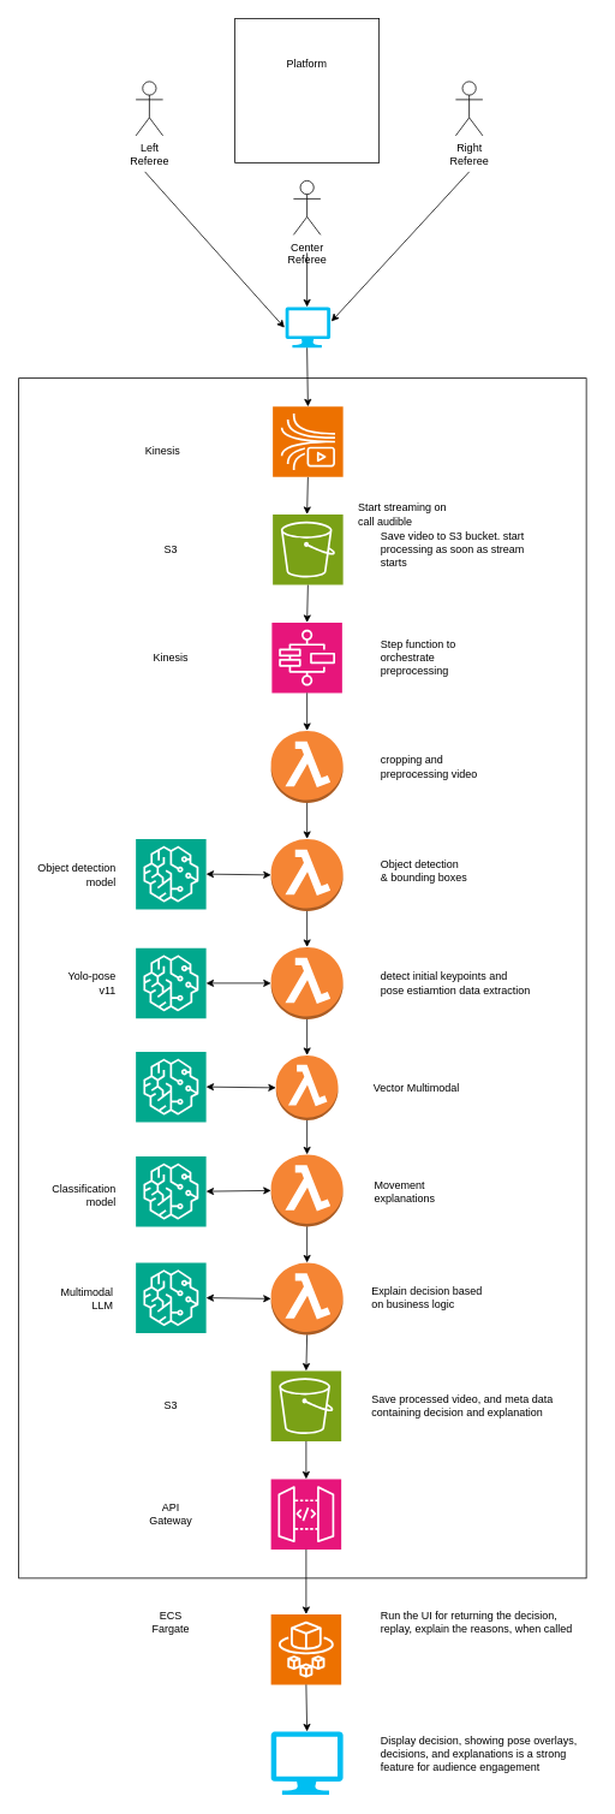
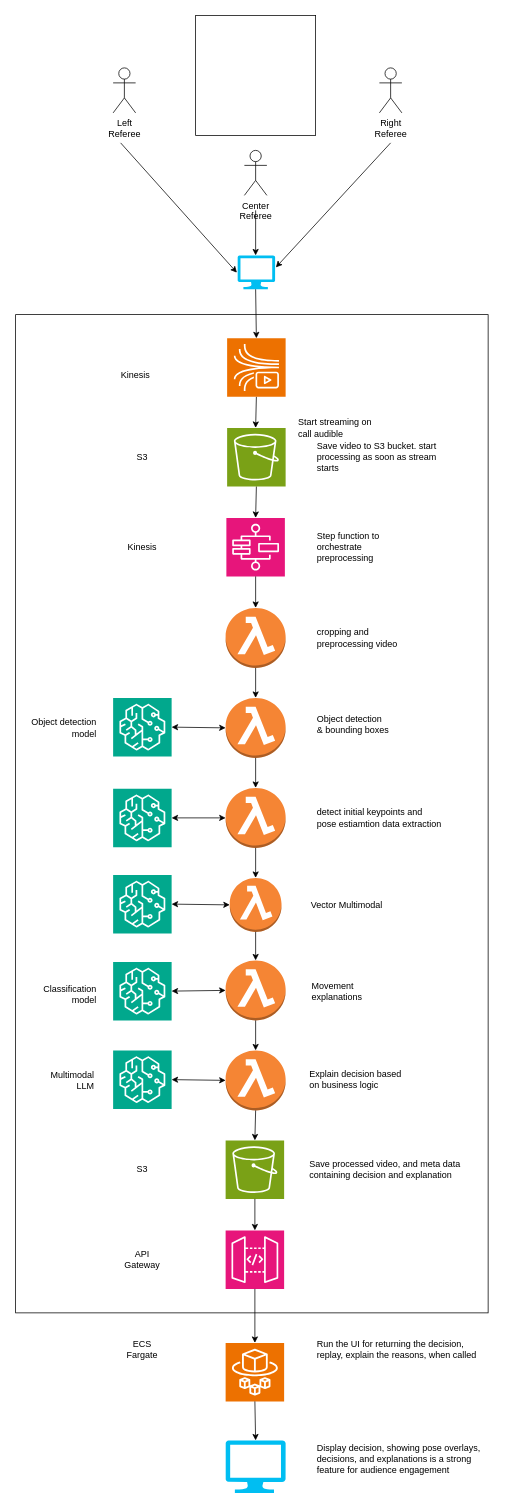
  <mxCell id="0" />
  <mxCell id="1" parent="0" />
  <mxCell id="2" value="" style="rounded=0;whiteSpace=wrap;html=1;" vertex="1" parent="1"><mxGeometry x="20" y="419" width="630" height="1331" as="geometry" /></mxCell>
  <mxCell id="3" value="" style="sketch=0;points=[[0,0,0],[0.25,0,0],[0.5,0,0],[0.75,0,0],[1,0,0],[0,1,0],[0.25,1,0],[0.5,1,0],[0.75,1,0],[1,1,0],[0,0.25,0],[0,0.5,0],[0,0.75,0],[1,0.25,0],[1,0.5,0],[1,0.75,0]];outlineConnect=0;fontColor=#232F3E;fillColor=#E7157B;strokeColor=#ffffff;dashed=0;verticalLabelPosition=bottom;verticalAlign=top;align=center;html=1;fontSize=12;fontStyle=0;aspect=fixed;shape=mxgraph.aws4.resourceIcon;resIcon=mxgraph.aws4.step_functions;" vertex="1" parent="1"><mxGeometry x="301" y="690" width="78" height="78" as="geometry" /></mxCell>
  <mxCell id="4" value="" style="outlineConnect=0;dashed=0;verticalLabelPosition=bottom;verticalAlign=top;align=center;html=1;shape=mxgraph.aws3.lambda_function;fillColor=#F58534;gradientColor=none;" vertex="1" parent="1"><mxGeometry x="300" y="1050" width="80" height="80" as="geometry" /></mxCell>
  <mxCell id="5" value="" style="outlineConnect=0;dashed=0;verticalLabelPosition=bottom;verticalAlign=top;align=center;html=1;shape=mxgraph.aws3.lambda_function;fillColor=#F58534;gradientColor=none;" vertex="1" parent="1"><mxGeometry x="300" y="810" width="80" height="80" as="geometry" /></mxCell>
  <mxCell id="6" value="" style="outlineConnect=0;dashed=0;verticalLabelPosition=bottom;verticalAlign=top;align=center;html=1;shape=mxgraph.aws3.lambda_function;fillColor=#F58534;gradientColor=none;" vertex="1" parent="1"><mxGeometry x="300" y="930" width="80" height="80" as="geometry" /></mxCell>
  <mxCell id="7" value="" style="endArrow=classic;html=1;rounded=0;exitX=0.5;exitY=1;exitDx=0;exitDy=0;exitPerimeter=0;entryX=0.5;entryY=0;entryDx=0;entryDy=0;entryPerimeter=0;" edge="1" parent="1" source="3" target="5"><mxGeometry width="50" height="50" relative="1" as="geometry"><mxPoint x="360" y="850" as="sourcePoint" /><mxPoint x="410" y="800" as="targetPoint" /></mxGeometry></mxCell>
  <mxCell id="8" value="cropping and preprocessing video" style="text;html=1;align=left;verticalAlign=middle;whiteSpace=wrap;rounded=0;" vertex="1" parent="1"><mxGeometry x="420" y="835" width="140" height="30" as="geometry" /></mxCell>
  <mxCell id="9" value="detect initial keypoints and pose estiamtion data extraction" style="text;html=1;align=left;verticalAlign=middle;whiteSpace=wrap;rounded=0;" vertex="1" parent="1"><mxGeometry x="420" y="1070" width="170" height="40" as="geometry" /></mxCell>
  <mxCell id="10" value="Object detection &amp;amp; bounding boxes" style="text;html=1;align=left;verticalAlign=middle;whiteSpace=wrap;rounded=0;" vertex="1" parent="1"><mxGeometry x="420" y="950" width="100" height="30" as="geometry" /></mxCell>
  <mxCell id="11" value="" style="endArrow=classic;html=1;rounded=0;exitX=0.5;exitY=1;exitDx=0;exitDy=0;exitPerimeter=0;entryX=0.5;entryY=0;entryDx=0;entryDy=0;entryPerimeter=0;" edge="1" parent="1" source="5" target="6"><mxGeometry width="50" height="50" relative="1" as="geometry"><mxPoint x="360" y="1090" as="sourcePoint" /><mxPoint x="410" y="1040" as="targetPoint" /></mxGeometry></mxCell>
  <mxCell id="12" value="" style="endArrow=classic;html=1;rounded=0;exitX=0.5;exitY=1;exitDx=0;exitDy=0;exitPerimeter=0;entryX=0.5;entryY=0;entryDx=0;entryDy=0;entryPerimeter=0;" edge="1" parent="1" source="6" target="4"><mxGeometry width="50" height="50" relative="1" as="geometry"><mxPoint x="360" y="1090" as="sourcePoint" /><mxPoint x="410" y="1040" as="targetPoint" /></mxGeometry></mxCell>
  <mxCell id="13" value="" style="sketch=0;points=[[0,0,0],[0.25,0,0],[0.5,0,0],[0.75,0,0],[1,0,0],[0,1,0],[0.25,1,0],[0.5,1,0],[0.75,1,0],[1,1,0],[0,0.25,0],[0,0.5,0],[0,0.75,0],[1,0.25,0],[1,0.5,0],[1,0.75,0]];outlineConnect=0;fontColor=#232F3E;fillColor=#01A88D;strokeColor=#ffffff;dashed=0;verticalLabelPosition=bottom;verticalAlign=top;align=center;html=1;fontSize=12;fontStyle=0;aspect=fixed;shape=mxgraph.aws4.resourceIcon;resIcon=mxgraph.aws4.sagemaker;" vertex="1" parent="1"><mxGeometry x="150" y="930" width="78" height="78" as="geometry" /></mxCell>
  <mxCell id="14" value="" style="endArrow=classic;startArrow=classic;html=1;rounded=0;exitX=1;exitY=0.5;exitDx=0;exitDy=0;exitPerimeter=0;" edge="1" parent="1" source="13"><mxGeometry width="50" height="50" relative="1" as="geometry"><mxPoint x="360" y="1030" as="sourcePoint" /><mxPoint x="300" y="970" as="targetPoint" /></mxGeometry></mxCell>
  <mxCell id="15" value="" style="sketch=0;points=[[0,0,0],[0.25,0,0],[0.5,0,0],[0.75,0,0],[1,0,0],[0,1,0],[0.25,1,0],[0.5,1,0],[0.75,1,0],[1,1,0],[0,0.25,0],[0,0.5,0],[0,0.75,0],[1,0.25,0],[1,0.5,0],[1,0.75,0]];outlineConnect=0;fontColor=#232F3E;fillColor=#01A88D;strokeColor=#ffffff;dashed=0;verticalLabelPosition=bottom;verticalAlign=top;align=center;html=1;fontSize=12;fontStyle=0;aspect=fixed;shape=mxgraph.aws4.resourceIcon;resIcon=mxgraph.aws4.sagemaker;" vertex="1" parent="1"><mxGeometry x="150" y="1051" width="78" height="78" as="geometry" /></mxCell>
  <mxCell id="16" value="" style="endArrow=classic;startArrow=classic;html=1;rounded=0;exitX=1;exitY=0.5;exitDx=0;exitDy=0;exitPerimeter=0;entryX=0;entryY=0.5;entryDx=0;entryDy=0;entryPerimeter=0;" edge="1" parent="1" source="15" target="4"><mxGeometry width="50" height="50" relative="1" as="geometry"><mxPoint x="360" y="1030" as="sourcePoint" /><mxPoint x="410" y="980" as="targetPoint" /></mxGeometry></mxCell>
  <mxCell id="17" value="" style="outlineConnect=0;dashed=0;verticalLabelPosition=bottom;verticalAlign=top;align=center;html=1;shape=mxgraph.aws3.lambda_function;fillColor=#F58534;gradientColor=none;" vertex="1" parent="1"><mxGeometry x="300" y="1280" width="80" height="80" as="geometry" /></mxCell>
  <mxCell id="18" value="" style="sketch=0;points=[[0,0,0],[0.25,0,0],[0.5,0,0],[0.75,0,0],[1,0,0],[0,1,0],[0.25,1,0],[0.5,1,0],[0.75,1,0],[1,1,0],[0,0.25,0],[0,0.5,0],[0,0.75,0],[1,0.25,0],[1,0.5,0],[1,0.75,0]];outlineConnect=0;fontColor=#232F3E;fillColor=#01A88D;strokeColor=#ffffff;dashed=0;verticalLabelPosition=bottom;verticalAlign=top;align=center;html=1;fontSize=12;fontStyle=0;aspect=fixed;shape=mxgraph.aws4.resourceIcon;resIcon=mxgraph.aws4.sagemaker;" vertex="1" parent="1"><mxGeometry x="150" y="1282" width="78" height="78" as="geometry" /></mxCell>
  <mxCell id="19" value="" style="endArrow=classic;startArrow=classic;html=1;rounded=0;entryX=0;entryY=0.5;entryDx=0;entryDy=0;entryPerimeter=0;exitX=1;exitY=0.5;exitDx=0;exitDy=0;exitPerimeter=0;" edge="1" parent="1" source="18" target="17"><mxGeometry width="50" height="50" relative="1" as="geometry"><mxPoint x="230" y="1320" as="sourcePoint" /><mxPoint x="280" y="1270" as="targetPoint" /></mxGeometry></mxCell>
  <mxCell id="20" value="Movement explanations" style="text;html=1;align=left;verticalAlign=middle;whiteSpace=wrap;rounded=0;" vertex="1" parent="1"><mxGeometry x="413" y="1306" width="80" height="30" as="geometry" /></mxCell>
- <mxCell id="21" value="Yolo-pose v11" style="text;html=1;align=right;verticalAlign=middle;whiteSpace=wrap;rounded=0;" vertex="1" parent="1"><mxGeometry x="70" y="1075" width="60" height="30" as="geometry" /></mxCell>
  <mxCell id="22" value="Object detection model" style="text;html=1;align=right;verticalAlign=middle;whiteSpace=wrap;rounded=0;" vertex="1" parent="1"><mxGeometry x="30" y="955" width="100" height="30" as="geometry" /></mxCell>
  <mxCell id="23" value="Classification model" style="text;html=1;align=right;verticalAlign=middle;whiteSpace=wrap;rounded=0;" vertex="1" parent="1"><mxGeometry x="60" y="1310" width="70" height="30" as="geometry" /></mxCell>
  <mxCell id="24" value="Step function to orchestrate preprocessing" style="text;html=1;align=left;verticalAlign=middle;whiteSpace=wrap;rounded=0;" vertex="1" parent="1"><mxGeometry x="420" y="706" width="120" height="46" as="geometry" /></mxCell>
  <mxCell id="25" value="" style="outlineConnect=0;dashed=0;verticalLabelPosition=bottom;verticalAlign=top;align=center;html=1;shape=mxgraph.aws3.lambda_function;fillColor=#F58534;gradientColor=none;" vertex="1" parent="1"><mxGeometry x="300" y="1400" width="80" height="80" as="geometry" /></mxCell>
  <mxCell id="26" value="Multimodal LLM" style="text;html=1;align=right;verticalAlign=middle;whiteSpace=wrap;rounded=0;" vertex="1" parent="1"><mxGeometry x="67" y="1425" width="60" height="30" as="geometry" /></mxCell>
  <mxCell id="27" value="" style="sketch=0;points=[[0,0,0],[0.25,0,0],[0.5,0,0],[0.75,0,0],[1,0,0],[0,1,0],[0.25,1,0],[0.5,1,0],[0.75,1,0],[1,1,0],[0,0.25,0],[0,0.5,0],[0,0.75,0],[1,0.25,0],[1,0.5,0],[1,0.75,0]];outlineConnect=0;fontColor=#232F3E;fillColor=#01A88D;strokeColor=#ffffff;dashed=0;verticalLabelPosition=bottom;verticalAlign=top;align=center;html=1;fontSize=12;fontStyle=0;aspect=fixed;shape=mxgraph.aws4.resourceIcon;resIcon=mxgraph.aws4.sagemaker;" vertex="1" parent="1"><mxGeometry x="150" y="1400" width="78" height="78" as="geometry" /></mxCell>
  <mxCell id="28" value="" style="endArrow=classic;startArrow=classic;html=1;rounded=0;exitX=1;exitY=0.5;exitDx=0;exitDy=0;exitPerimeter=0;entryX=0;entryY=0.5;entryDx=0;entryDy=0;entryPerimeter=0;" edge="1" parent="1" source="27" target="25"><mxGeometry width="50" height="50" relative="1" as="geometry"><mxPoint x="360" y="1380" as="sourcePoint" /><mxPoint x="410" y="1330" as="targetPoint" /></mxGeometry></mxCell>
  <mxCell id="29" value="Explain decision based on business logic" style="text;html=1;align=left;verticalAlign=middle;whiteSpace=wrap;rounded=0;" vertex="1" parent="1"><mxGeometry x="410" y="1424" width="130" height="30" as="geometry" /></mxCell>
  <mxCell id="30" value="" style="endArrow=classic;html=1;rounded=0;exitX=0.5;exitY=1;exitDx=0;exitDy=0;exitPerimeter=0;entryX=0.5;entryY=0;entryDx=0;entryDy=0;entryPerimeter=0;" edge="1" parent="1" source="17" target="25"><mxGeometry width="50" height="50" relative="1" as="geometry"><mxPoint x="360" y="1440" as="sourcePoint" /><mxPoint x="410" y="1390" as="targetPoint" /></mxGeometry></mxCell>
  <mxCell id="31" value="ECS Fargate" style="text;html=1;align=center;verticalAlign=middle;whiteSpace=wrap;rounded=0;" vertex="1" parent="1"><mxGeometry x="159" y="1784" width="60" height="30" as="geometry" /></mxCell>
  <mxCell id="32" value="Run the UI for returning the decision, replay, explain the reasons, when called" style="text;html=1;align=left;verticalAlign=middle;whiteSpace=wrap;rounded=0;" vertex="1" parent="1"><mxGeometry x="420" y="1784" width="220" height="30" as="geometry" /></mxCell>
  <mxCell id="33" value="" style="endArrow=classic;html=1;rounded=0;entryX=0.5;entryY=0;entryDx=0;entryDy=0;entryPerimeter=0;exitX=0.5;exitY=1;exitDx=0;exitDy=0;exitPerimeter=0;" edge="1" parent="1" source="34" target="3"><mxGeometry width="50" height="50" relative="1" as="geometry"><mxPoint x="340" y="650" as="sourcePoint" /><mxPoint x="410" y="560" as="targetPoint" /></mxGeometry></mxCell>
  <mxCell id="34" value="" style="sketch=0;points=[[0,0,0],[0.25,0,0],[0.5,0,0],[0.75,0,0],[1,0,0],[0,1,0],[0.25,1,0],[0.5,1,0],[0.75,1,0],[1,1,0],[0,0.25,0],[0,0.5,0],[0,0.75,0],[1,0.25,0],[1,0.5,0],[1,0.75,0]];outlineConnect=0;fontColor=#232F3E;fillColor=#7AA116;strokeColor=#ffffff;dashed=0;verticalLabelPosition=bottom;verticalAlign=top;align=center;html=1;fontSize=12;fontStyle=0;aspect=fixed;shape=mxgraph.aws4.resourceIcon;resIcon=mxgraph.aws4.s3;" vertex="1" parent="1"><mxGeometry x="302" y="570" width="78" height="78" as="geometry" /></mxCell>
  <mxCell id="35" value="" style="sketch=0;points=[[0,0,0],[0.25,0,0],[0.5,0,0],[0.75,0,0],[1,0,0],[0,1,0],[0.25,1,0],[0.5,1,0],[0.75,1,0],[1,1,0],[0,0.25,0],[0,0.5,0],[0,0.75,0],[1,0.25,0],[1,0.5,0],[1,0.75,0]];outlineConnect=0;fontColor=#232F3E;fillColor=#ED7100;strokeColor=#ffffff;dashed=0;verticalLabelPosition=bottom;verticalAlign=top;align=center;html=1;fontSize=12;fontStyle=0;aspect=fixed;shape=mxgraph.aws4.resourceIcon;resIcon=mxgraph.aws4.fargate;" vertex="1" parent="1"><mxGeometry x="300" y="1790" width="78" height="78" as="geometry" /></mxCell>
  <mxCell id="36" value="" style="sketch=0;points=[[0,0,0],[0.25,0,0],[0.5,0,0],[0.75,0,0],[1,0,0],[0,1,0],[0.25,1,0],[0.5,1,0],[0.75,1,0],[1,1,0],[0,0.25,0],[0,0.5,0],[0,0.75,0],[1,0.25,0],[1,0.5,0],[1,0.75,0]];outlineConnect=0;fontColor=#232F3E;fillColor=#7AA116;strokeColor=#ffffff;dashed=0;verticalLabelPosition=bottom;verticalAlign=top;align=center;html=1;fontSize=12;fontStyle=0;aspect=fixed;shape=mxgraph.aws4.resourceIcon;resIcon=mxgraph.aws4.s3;" vertex="1" parent="1"><mxGeometry x="300" y="1520" width="78" height="78" as="geometry" /></mxCell>
  <mxCell id="37" value="Save processed video, and meta data containing decision and explanation" style="text;html=1;align=left;verticalAlign=middle;whiteSpace=wrap;rounded=0;" vertex="1" parent="1"><mxGeometry x="410" y="1544" width="220" height="30" as="geometry" /></mxCell>
  <mxCell id="38" value="" style="verticalLabelPosition=bottom;html=1;verticalAlign=top;align=center;strokeColor=none;fillColor=#00BEF2;shape=mxgraph.azure.computer;pointerEvents=1;" vertex="1" parent="1"><mxGeometry x="300" y="1920" width="80" height="70" as="geometry" /></mxCell>
  <mxCell id="39" value="Display decision, showing pose overlays, decisions, and explanations is a strong feature for audience engagement" style="text;html=1;align=left;verticalAlign=middle;whiteSpace=wrap;rounded=0;" vertex="1" parent="1"><mxGeometry x="420" y="1920" width="240" height="50" as="geometry" /></mxCell>
  <mxCell id="40" value="" style="endArrow=classic;html=1;rounded=0;exitX=0.5;exitY=1;exitDx=0;exitDy=0;exitPerimeter=0;entryX=0.5;entryY=0;entryDx=0;entryDy=0;entryPerimeter=0;" edge="1" parent="1" source="35" target="38"><mxGeometry width="50" height="50" relative="1" as="geometry"><mxPoint x="360" y="1970" as="sourcePoint" /><mxPoint x="410" y="1920" as="targetPoint" /></mxGeometry></mxCell>
  <mxCell id="41" value="S3" style="text;html=1;align=center;verticalAlign=middle;whiteSpace=wrap;rounded=0;" vertex="1" parent="1"><mxGeometry x="159" y="1544" width="60" height="30" as="geometry" /></mxCell>
  <mxCell id="42" value="" style="sketch=0;points=[[0,0,0],[0.25,0,0],[0.5,0,0],[0.75,0,0],[1,0,0],[0,1,0],[0.25,1,0],[0.5,1,0],[0.75,1,0],[1,1,0],[0,0.25,0],[0,0.5,0],[0,0.75,0],[1,0.25,0],[1,0.5,0],[1,0.75,0]];outlineConnect=0;fontColor=#232F3E;fillColor=#E7157B;strokeColor=#ffffff;dashed=0;verticalLabelPosition=bottom;verticalAlign=top;align=center;html=1;fontSize=12;fontStyle=0;aspect=fixed;shape=mxgraph.aws4.resourceIcon;resIcon=mxgraph.aws4.api_gateway;" vertex="1" parent="1"><mxGeometry x="300" y="1640" width="78" height="78" as="geometry" /></mxCell>
  <mxCell id="43" value="" style="endArrow=classic;html=1;rounded=0;exitX=0.5;exitY=1;exitDx=0;exitDy=0;exitPerimeter=0;entryX=0.5;entryY=0;entryDx=0;entryDy=0;entryPerimeter=0;" edge="1" parent="1" source="42" target="35"><mxGeometry width="50" height="50" relative="1" as="geometry"><mxPoint x="360" y="1910" as="sourcePoint" /><mxPoint x="410" y="1860" as="targetPoint" /></mxGeometry></mxCell>
  <mxCell id="44" value="" style="endArrow=classic;html=1;rounded=0;exitX=0.5;exitY=1;exitDx=0;exitDy=0;exitPerimeter=0;entryX=0.5;entryY=0;entryDx=0;entryDy=0;entryPerimeter=0;" edge="1" parent="1" source="36" target="42"><mxGeometry width="50" height="50" relative="1" as="geometry"><mxPoint x="360" y="1910" as="sourcePoint" /><mxPoint x="410" y="1860" as="targetPoint" /></mxGeometry></mxCell>
  <mxCell id="45" value="API Gateway" style="text;html=1;align=center;verticalAlign=middle;whiteSpace=wrap;rounded=0;" vertex="1" parent="1"><mxGeometry x="159" y="1664" width="60" height="30" as="geometry" /></mxCell>
  <mxCell id="46" value="" style="whiteSpace=wrap;html=1;aspect=fixed;" vertex="1" parent="1"><mxGeometry x="260" y="20" width="160" height="160" as="geometry" /></mxCell>
  <mxCell id="47" value="Center &lt;br&gt;Referee" style="shape=umlActor;verticalLabelPosition=bottom;verticalAlign=top;html=1;outlineConnect=0;" vertex="1" parent="1"><mxGeometry x="325" y="200" width="30" height="60" as="geometry" /></mxCell>
  <mxCell id="48" value="Right &lt;br&gt;Referee" style="shape=umlActor;verticalLabelPosition=bottom;verticalAlign=top;html=1;outlineConnect=0;" vertex="1" parent="1"><mxGeometry x="505" y="90" width="30" height="60" as="geometry" /></mxCell>
  <mxCell id="49" value="Left &lt;br&gt;Referee" style="shape=umlActor;verticalLabelPosition=bottom;verticalAlign=top;html=1;outlineConnect=0;" vertex="1" parent="1"><mxGeometry x="150" y="90" width="30" height="60" as="geometry" /></mxCell>
  <mxCell id="50" value="" style="endArrow=classic;html=1;rounded=0;entryX=0.5;entryY=0;entryDx=0;entryDy=0;entryPerimeter=0;" edge="1" parent="1"><mxGeometry width="50" height="50" relative="1" as="geometry"><mxPoint x="340" y="280" as="sourcePoint" /><mxPoint x="340" y="340" as="targetPoint" /></mxGeometry></mxCell>
  <mxCell id="51" value="" style="endArrow=classic;html=1;rounded=0;entryX=1.04;entryY=0.347;entryDx=0;entryDy=0;entryPerimeter=0;" edge="1" parent="1"><mxGeometry width="50" height="50" relative="1" as="geometry"><mxPoint x="520" y="190" as="sourcePoint" /><mxPoint x="367" y="356" as="targetPoint" /></mxGeometry></mxCell>
  <mxCell id="52" value="" style="endArrow=classic;html=1;rounded=0;entryX=0;entryY=0.5;entryDx=0;entryDy=0;entryPerimeter=0;" edge="1" parent="1"><mxGeometry width="50" height="50" relative="1" as="geometry"><mxPoint x="160" y="190" as="sourcePoint" /><mxPoint x="315" y="363" as="targetPoint" /></mxGeometry></mxCell>
  <mxCell id="53" value="" style="endArrow=classic;html=1;rounded=0;exitX=0.5;exitY=1;exitDx=0;exitDy=0;exitPerimeter=0;entryX=0.5;entryY=0;entryDx=0;entryDy=0;entryPerimeter=0;" edge="1" parent="1" target="68"><mxGeometry width="50" height="50" relative="1" as="geometry"><mxPoint x="340" y="385" as="sourcePoint" /><mxPoint x="340" y="459" as="targetPoint" /></mxGeometry></mxCell>
  <mxCell id="54" value="" style="endArrow=classic;html=1;rounded=0;exitX=0.5;exitY=1;exitDx=0;exitDy=0;exitPerimeter=0;" edge="1" parent="1" source="68"><mxGeometry width="50" height="50" relative="1" as="geometry"><mxPoint x="340" y="540" as="sourcePoint" /><mxPoint x="340" y="570" as="targetPoint" /></mxGeometry></mxCell>
- <mxCell id="55" value="Platform" style="text;html=1;align=center;verticalAlign=middle;whiteSpace=wrap;rounded=0;" vertex="1" parent="1"><mxGeometry x="310" y="55" width="60" height="30" as="geometry" /></mxCell>
  <mxCell id="56" value="" style="verticalLabelPosition=bottom;html=1;verticalAlign=top;align=center;strokeColor=none;fillColor=#00BEF2;shape=mxgraph.azure.computer;pointerEvents=1;" vertex="1" parent="1"><mxGeometry x="316" y="340" width="50" height="45" as="geometry" /></mxCell>
  <mxCell id="57" value="Kinesis" style="text;html=1;align=center;verticalAlign=middle;whiteSpace=wrap;rounded=0;" vertex="1" parent="1"><mxGeometry x="150" y="484.5" width="60" height="30" as="geometry" /></mxCell>
  <mxCell id="58" value="Start streaming on call audible" style="text;html=1;align=left;verticalAlign=middle;whiteSpace=wrap;rounded=0;" vertex="1" parent="1"><mxGeometry x="395" y="554.5" width="110" height="30" as="geometry" /></mxCell>
  <mxCell id="59" value="Save video to S3 bucket. start processing as soon as stream starts" style="text;html=1;align=left;verticalAlign=middle;whiteSpace=wrap;rounded=0;" vertex="1" parent="1"><mxGeometry x="420" y="594" width="170" height="30" as="geometry" /></mxCell>
  <mxCell id="60" value="Kinesis" style="text;html=1;align=center;verticalAlign=middle;whiteSpace=wrap;rounded=0;" vertex="1" parent="1"><mxGeometry x="159" y="714" width="60" height="30" as="geometry" /></mxCell>
  <mxCell id="61" value="S3" style="text;html=1;align=center;verticalAlign=middle;whiteSpace=wrap;rounded=0;" vertex="1" parent="1"><mxGeometry x="159" y="594" width="60" height="30" as="geometry" /></mxCell>
  <mxCell id="62" value="" style="outlineConnect=0;dashed=0;verticalLabelPosition=bottom;verticalAlign=top;align=center;html=1;shape=mxgraph.aws3.lambda_function;fillColor=#F58534;gradientColor=none;" vertex="1" parent="1"><mxGeometry x="305.5" y="1170" width="69" height="72" as="geometry" /></mxCell>
  <mxCell id="63" value="" style="endArrow=classic;html=1;rounded=0;exitX=0.5;exitY=1;exitDx=0;exitDy=0;exitPerimeter=0;entryX=0.5;entryY=0;entryDx=0;entryDy=0;entryPerimeter=0;" edge="1" parent="1" source="4" target="62"><mxGeometry width="50" height="50" relative="1" as="geometry"><mxPoint x="350" y="1110" as="sourcePoint" /><mxPoint x="400" y="1060" as="targetPoint" /></mxGeometry></mxCell>
  <mxCell id="64" value="" style="endArrow=classic;html=1;rounded=0;entryX=0.5;entryY=0;entryDx=0;entryDy=0;entryPerimeter=0;exitX=0.5;exitY=1;exitDx=0;exitDy=0;exitPerimeter=0;" edge="1" parent="1" source="62" target="17"><mxGeometry width="50" height="50" relative="1" as="geometry"><mxPoint x="350" y="1180" as="sourcePoint" /><mxPoint x="400" y="1130" as="targetPoint" /></mxGeometry></mxCell>
  <mxCell id="65" value="Vector Multimodal" style="text;html=1;align=left;verticalAlign=middle;whiteSpace=wrap;rounded=0;" vertex="1" parent="1"><mxGeometry x="412" y="1191" width="130" height="30" as="geometry" /></mxCell>
  <mxCell id="66" value="" style="sketch=0;points=[[0,0,0],[0.25,0,0],[0.5,0,0],[0.75,0,0],[1,0,0],[0,1,0],[0.25,1,0],[0.5,1,0],[0.75,1,0],[1,1,0],[0,0.25,0],[0,0.5,0],[0,0.75,0],[1,0.25,0],[1,0.5,0],[1,0.75,0]];outlineConnect=0;fontColor=#232F3E;fillColor=#01A88D;strokeColor=#ffffff;dashed=0;verticalLabelPosition=bottom;verticalAlign=top;align=center;html=1;fontSize=12;fontStyle=0;aspect=fixed;shape=mxgraph.aws4.resourceIcon;resIcon=mxgraph.aws4.sagemaker;" vertex="1" parent="1"><mxGeometry x="150" y="1166" width="78" height="78" as="geometry" /></mxCell>
  <mxCell id="67" value="" style="endArrow=classic;startArrow=classic;html=1;rounded=0;exitX=1;exitY=0.5;exitDx=0;exitDy=0;exitPerimeter=0;entryX=0;entryY=0.5;entryDx=0;entryDy=0;entryPerimeter=0;" edge="1" parent="1" source="66" target="62"><mxGeometry width="50" height="50" relative="1" as="geometry"><mxPoint x="350" y="1180" as="sourcePoint" /><mxPoint x="400" y="1130" as="targetPoint" /></mxGeometry></mxCell>
  <mxCell id="68" value="" style="sketch=0;points=[[0,0,0],[0.25,0,0],[0.5,0,0],[0.75,0,0],[1,0,0],[0,1,0],[0.25,1,0],[0.5,1,0],[0.75,1,0],[1,1,0],[0,0.25,0],[0,0.5,0],[0,0.75,0],[1,0.25,0],[1,0.5,0],[1,0.75,0]];outlineConnect=0;fontColor=#232F3E;fillColor=#ED7100;strokeColor=#ffffff;dashed=0;verticalLabelPosition=bottom;verticalAlign=top;align=center;html=1;fontSize=12;fontStyle=0;aspect=fixed;shape=mxgraph.aws4.resourceIcon;resIcon=mxgraph.aws4.kinesis_video_streams;" vertex="1" parent="1"><mxGeometry x="302" y="450.5" width="78" height="78" as="geometry" /></mxCell>
  <mxCell id="69" value="" style="endArrow=classic;html=1;rounded=0;exitX=0.5;exitY=1;exitDx=0;exitDy=0;exitPerimeter=0;entryX=0.5;entryY=0;entryDx=0;entryDy=0;entryPerimeter=0;" edge="1" parent="1" source="25" target="36"><mxGeometry width="50" height="50" relative="1" as="geometry"><mxPoint x="350" y="1660" as="sourcePoint" /><mxPoint x="400" y="1610" as="targetPoint" /></mxGeometry></mxCell>
